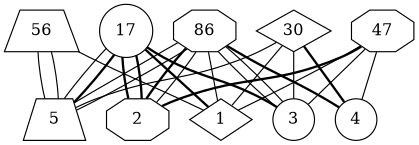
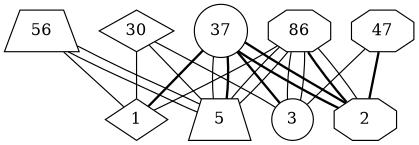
  graph {
    fontname="DejaVu Serif"
    node [fontname="DejaVu Serif" shape=circle]
    edge [fontname="DejaVu Serif" style=solid]
-   n1 [label=17]
+   n1 [label=37]
    1 [shape=diamond]
    2 [shape=octagon]
    3
    5 [shape=trapezium]
    n6 [label=56 shape=trapezium]
    n7 [label=30 shape=diamond]
-   4
    n9 [label=86 shape=octagon]
    n10 [label=47 shape=octagon]
    n1 -- 1 [style=bold]
    n1 -- 2 [style=bold]
    n1 -- 2 [style=bold]
    n1 -- 3 [style=bold]
    n1 -- 5
    n1 -- 5 [style=bold]
    n6 -- 1
    n6 -- 5
    n6 -- 5
    n7 -- 1
    n7 -- 3
    n7 -- 5
-   n7 -- 4 [style=bold]
    n9 -- 1
    n9 -- 2 [style=bold]
    n9 -- 2
    n9 -- 3
    n9 -- 3
    n9 -- 5
    n9 -- 5
-   n9 -- 4 [style=bold]
-   n10 -- 1
    n10 -- 2 [style=bold]
    n10 -- 3
-   n10 -- 4
  }
